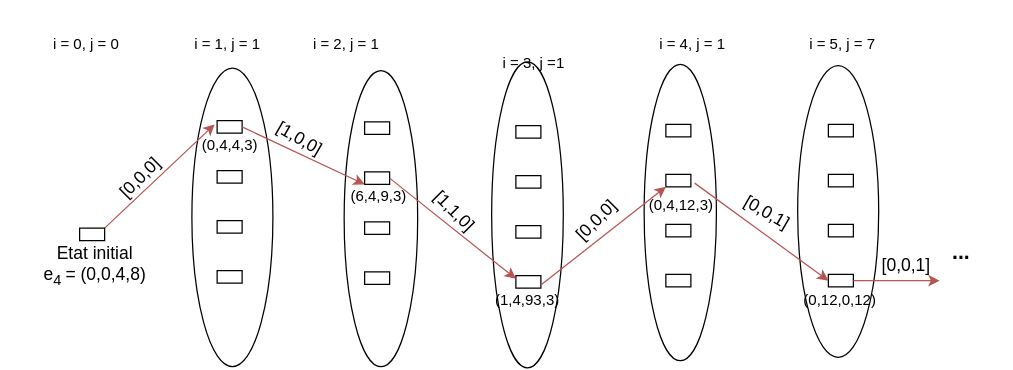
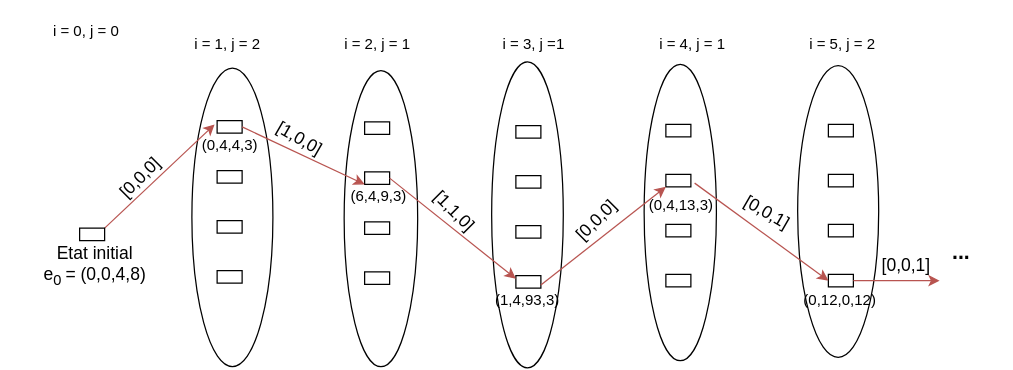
  <mxCell id="0" />
  <mxCell id="1" parent="0" />
  <mxCell id="2" value="" style="ellipse;whiteSpace=wrap;html=1;rotation=-90;" parent="1" vertex="1"><mxGeometry x="65.86" y="140.96" width="238.71" height="64.82" as="geometry" /></mxCell>
  <mxCell id="3" value="" style="rounded=0;whiteSpace=wrap;html=1;" parent="1" vertex="1"><mxGeometry x="173" y="96" width="20" height="10" as="geometry" /></mxCell>
  <mxCell id="4" value="" style="rounded=0;whiteSpace=wrap;html=1;" parent="1" vertex="1"><mxGeometry x="173" y="136" width="20" height="10" as="geometry" /></mxCell>
  <mxCell id="5" value="" style="rounded=0;whiteSpace=wrap;html=1;" parent="1" vertex="1"><mxGeometry x="173" y="176" width="20" height="10" as="geometry" /></mxCell>
  <mxCell id="6" value="" style="rounded=0;whiteSpace=wrap;html=1;" parent="1" vertex="1"><mxGeometry x="173" y="216" width="20" height="10" as="geometry" /></mxCell>
  <mxCell id="7" style="edgeStyle=none;rounded=0;orthogonalLoop=1;jettySize=auto;html=1;exitX=1;exitY=0;exitDx=0;exitDy=0;fillColor=#f8cecc;strokeColor=#b85450;" parent="1" source="8" edge="1"><mxGeometry relative="1" as="geometry"><mxPoint x="171" y="99" as="targetPoint" /></mxGeometry></mxCell>
  <mxCell id="8" value="" style="rounded=0;whiteSpace=wrap;html=1;" parent="1" vertex="1"><mxGeometry x="63" y="182" width="20" height="10" as="geometry" /></mxCell>
  <mxCell id="9" value="" style="ellipse;whiteSpace=wrap;html=1;rotation=-90;" parent="1" vertex="1"><mxGeometry x="185.63" y="145" width="236.8" height="58.81" as="geometry" /></mxCell>
  <mxCell id="10" value="" style="rounded=0;whiteSpace=wrap;html=1;" parent="1" vertex="1"><mxGeometry x="291" y="97" width="20" height="10" as="geometry" /></mxCell>
  <mxCell id="11" value="" style="rounded=0;whiteSpace=wrap;html=1;" parent="1" vertex="1"><mxGeometry x="291" y="137" width="20" height="10" as="geometry" /></mxCell>
  <mxCell id="12" value="" style="rounded=0;whiteSpace=wrap;html=1;" parent="1" vertex="1"><mxGeometry x="291" y="177" width="20" height="10" as="geometry" /></mxCell>
  <mxCell id="13" value="" style="rounded=0;whiteSpace=wrap;html=1;" parent="1" vertex="1"><mxGeometry x="291" y="217" width="20" height="10" as="geometry" /></mxCell>
  <mxCell id="14" value="" style="ellipse;whiteSpace=wrap;html=1;rotation=-90;" parent="1" vertex="1"><mxGeometry x="298.89" y="142.74" width="244.78" height="57.31" as="geometry" /></mxCell>
  <mxCell id="15" value="" style="rounded=0;whiteSpace=wrap;html=1;" parent="1" vertex="1"><mxGeometry x="412" y="100" width="20" height="10" as="geometry" /></mxCell>
  <mxCell id="16" value="" style="rounded=0;whiteSpace=wrap;html=1;" parent="1" vertex="1"><mxGeometry x="412" y="140" width="20" height="10" as="geometry" /></mxCell>
  <mxCell id="17" value="" style="rounded=0;whiteSpace=wrap;html=1;" parent="1" vertex="1"><mxGeometry x="412" y="180" width="20" height="10" as="geometry" /></mxCell>
  <mxCell id="18" value="" style="rounded=0;whiteSpace=wrap;html=1;" parent="1" vertex="1"><mxGeometry x="412" y="220" width="20" height="10" as="geometry" /></mxCell>
  <mxCell id="19" value="" style="ellipse;whiteSpace=wrap;html=1;rotation=-90;" parent="1" vertex="1"><mxGeometry x="425.01" y="140.61" width="237.03" height="57.81" as="geometry" /></mxCell>
  <mxCell id="20" value="" style="rounded=0;whiteSpace=wrap;html=1;" parent="1" vertex="1"><mxGeometry x="532" y="99" width="20" height="10" as="geometry" /></mxCell>
  <mxCell id="21" value="" style="rounded=0;whiteSpace=wrap;html=1;" parent="1" vertex="1"><mxGeometry x="532" y="139" width="20" height="10" as="geometry" /></mxCell>
  <mxCell id="22" value="" style="rounded=0;whiteSpace=wrap;html=1;" parent="1" vertex="1"><mxGeometry x="532" y="179" width="20" height="10" as="geometry" /></mxCell>
  <mxCell id="23" value="" style="rounded=0;whiteSpace=wrap;html=1;" parent="1" vertex="1"><mxGeometry x="532" y="219" width="20" height="10" as="geometry" /></mxCell>
- <mxCell id="24" value="i = 1, j = 1" style="text;html=1;align=center;verticalAlign=middle;resizable=0;points=[];autosize=1;" parent="1" vertex="1"><mxGeometry x="141" y="20" width="80" height="30" as="geometry" /></mxCell>
- <mxCell id="25" value="i = 2, j = 1" style="text;html=1;align=center;verticalAlign=middle;resizable=0;points=[];autosize=1;" parent="1" vertex="1"><mxGeometry x="236" y="20" width="80" height="30" as="geometry" /></mxCell>
- <mxCell id="26" value="i = 3, j =1" style="text;html=1;align=center;verticalAlign=middle;resizable=0;points=[];autosize=1;" parent="1" vertex="1"><mxGeometry x="391" y="35" width="70" height="30" as="geometry" /></mxCell>
+ <mxCell id="24" value="i = 1, j = 2" style="text;html=1;align=center;verticalAlign=middle;resizable=0;points=[];autosize=1;" parent="1" vertex="1"><mxGeometry x="141" y="20" width="80" height="30" as="geometry" /></mxCell>
+ <mxCell id="25" value="i = 2, j = 1" style="text;html=1;align=center;verticalAlign=middle;resizable=0;points=[];autosize=1;" parent="1" vertex="1"><mxGeometry x="261" y="20" width="80" height="30" as="geometry" /></mxCell>
+ <mxCell id="26" value="i = 3, j =1" style="text;html=1;align=center;verticalAlign=middle;resizable=0;points=[];autosize=1;" parent="1" vertex="1"><mxGeometry x="391" y="20" width="70" height="30" as="geometry" /></mxCell>
  <mxCell id="27" value="i = 4, j = 1" style="text;html=1;align=center;verticalAlign=middle;resizable=0;points=[];autosize=1;" parent="1" vertex="1"><mxGeometry x="512.63" y="20" width="80" height="30" as="geometry" /></mxCell>
- <mxCell id="28" value="&lt;font style=&quot;font-size: 14px;&quot;&gt;Etat initial &lt;br&gt;e&lt;sub&gt;4&amp;nbsp;&lt;/sub&gt;= (0,0,4,8)&lt;/font&gt;" style="text;html=1;align=center;verticalAlign=middle;resizable=0;points=[];autosize=1;" parent="1" vertex="1"><mxGeometry x="20" y="187" width="110" height="50" as="geometry" /></mxCell>
+ <mxCell id="28" value="&lt;font style=&quot;font-size: 14px;&quot;&gt;Etat initial &lt;br&gt;e&lt;sub&gt;0&amp;nbsp;&lt;/sub&gt;= (0,0,4,8)&lt;/font&gt;" style="text;html=1;align=center;verticalAlign=middle;resizable=0;points=[];autosize=1;" parent="1" vertex="1"><mxGeometry x="20" y="187" width="110" height="50" as="geometry" /></mxCell>
  <mxCell id="29" value="" style="ellipse;whiteSpace=wrap;html=1;rotation=-90;" parent="1" vertex="1"><mxGeometry x="553.17" y="136.27" width="233.35" height="64.82" as="geometry" /></mxCell>
  <mxCell id="30" value="" style="rounded=0;whiteSpace=wrap;html=1;" parent="1" vertex="1"><mxGeometry x="662" y="99" width="20" height="10" as="geometry" /></mxCell>
  <mxCell id="31" value="" style="rounded=0;whiteSpace=wrap;html=1;" parent="1" vertex="1"><mxGeometry x="662" y="139" width="20" height="10" as="geometry" /></mxCell>
  <mxCell id="32" value="" style="rounded=0;whiteSpace=wrap;html=1;" parent="1" vertex="1"><mxGeometry x="662" y="179" width="20" height="10" as="geometry" /></mxCell>
  <mxCell id="33" value="" style="rounded=0;whiteSpace=wrap;html=1;" parent="1" vertex="1"><mxGeometry x="662" y="219" width="20" height="10" as="geometry" /></mxCell>
- <mxCell id="34" value="i = 5, j = 7" style="text;html=1;align=center;verticalAlign=middle;resizable=0;points=[];autosize=1;" parent="1" vertex="1"><mxGeometry x="632.63" y="20" width="80" height="30" as="geometry" /></mxCell>
+ <mxCell id="34" value="i = 5, j = 2" style="text;html=1;align=center;verticalAlign=middle;resizable=0;points=[];autosize=1;" parent="1" vertex="1"><mxGeometry x="632.63" y="20" width="80" height="30" as="geometry" /></mxCell>
  <mxCell id="35" value="&lt;b&gt;&lt;font style=&quot;font-size: 17px;&quot;&gt;...&lt;/font&gt;&lt;/b&gt;" style="text;html=1;align=center;verticalAlign=middle;resizable=0;points=[];autosize=1;strokeColor=none;fillColor=none;" parent="1" vertex="1"><mxGeometry x="748" y="187" width="40" height="30" as="geometry" /></mxCell>
- <mxCell id="36" value="i = 0, j = 0" style="text;html=1;align=center;verticalAlign=middle;resizable=0;points=[];autosize=1;" parent="1" vertex="1"><mxGeometry x="28" y="20" width="80" height="30" as="geometry" /></mxCell>
+ <mxCell id="36" value="i = 0, j = 0" style="text;html=1;align=center;verticalAlign=middle;resizable=0;points=[];autosize=1;" parent="1" vertex="1"><mxGeometry x="28" y="10" width="80" height="30" as="geometry" /></mxCell>
  <mxCell id="37" style="edgeStyle=none;rounded=0;orthogonalLoop=1;jettySize=auto;html=1;exitX=1;exitY=0.5;exitDx=0;exitDy=0;fillColor=#f8cecc;strokeColor=#b85450;entryX=0;entryY=1;entryDx=0;entryDy=0;" parent="1" source="3" target="11" edge="1"><mxGeometry relative="1" as="geometry"><mxPoint x="93" y="192" as="sourcePoint" /><mxPoint x="291" y="149" as="targetPoint" /></mxGeometry></mxCell>
  <mxCell id="38" style="edgeStyle=none;rounded=0;orthogonalLoop=1;jettySize=auto;html=1;entryX=0;entryY=0.25;entryDx=0;entryDy=0;fillColor=#f8cecc;strokeColor=#b85450;" parent="1" target="18" edge="1"><mxGeometry relative="1" as="geometry"><mxPoint x="311" y="142" as="sourcePoint" /><mxPoint x="301" y="152" as="targetPoint" /></mxGeometry></mxCell>
  <mxCell id="39" style="edgeStyle=none;rounded=0;orthogonalLoop=1;jettySize=auto;html=1;entryX=0;entryY=1;entryDx=0;entryDy=0;fillColor=#f8cecc;strokeColor=#b85450;exitX=1;exitY=0.75;exitDx=0;exitDy=0;" parent="1" source="18" target="21" edge="1"><mxGeometry relative="1" as="geometry"><mxPoint x="321" y="152" as="sourcePoint" /><mxPoint x="422" y="233" as="targetPoint" /></mxGeometry></mxCell>
  <mxCell id="40" style="edgeStyle=none;rounded=0;orthogonalLoop=1;jettySize=auto;html=1;entryX=0;entryY=0.5;entryDx=0;entryDy=0;fillColor=#f8cecc;strokeColor=#b85450;exitX=0.664;exitY=-0.1;exitDx=0;exitDy=0;exitPerimeter=0;" parent="1" source="51" target="33" edge="1"><mxGeometry relative="1" as="geometry"><mxPoint x="442" y="238" as="sourcePoint" /><mxPoint x="542" y="274" as="targetPoint" /></mxGeometry></mxCell>
  <mxCell id="41" style="edgeStyle=none;rounded=0;orthogonalLoop=1;jettySize=auto;html=1;fillColor=#f8cecc;strokeColor=#b85450;exitX=1;exitY=0.5;exitDx=0;exitDy=0;" parent="1" source="33" edge="1"><mxGeometry relative="1" as="geometry"><mxPoint x="562" y="274" as="sourcePoint" /><mxPoint x="751" y="224" as="targetPoint" /></mxGeometry></mxCell>
  <mxCell id="42" value="&lt;font style=&quot;font-size: 14px;&quot;&gt;[0,0,0]&lt;/font&gt;" style="text;html=1;align=center;verticalAlign=middle;resizable=0;points=[];autosize=1;strokeColor=none;fillColor=none;rotation=-45;" parent="1" vertex="1"><mxGeometry x="81" y="127" width="60" height="30" as="geometry" /></mxCell>
  <mxCell id="43" value="&lt;font style=&quot;font-size: 14px;&quot;&gt;[1,0,0]&lt;/font&gt;" style="text;html=1;align=center;verticalAlign=middle;resizable=0;points=[];autosize=1;strokeColor=none;fillColor=none;rotation=30;" parent="1" vertex="1"><mxGeometry x="209" y="95" width="60" height="30" as="geometry" /></mxCell>
  <mxCell id="44" value="&lt;font style=&quot;font-size: 14px;&quot;&gt;[1,1,0]&lt;/font&gt;" style="text;html=1;align=center;verticalAlign=middle;resizable=0;points=[];autosize=1;strokeColor=none;fillColor=none;rotation=45;" parent="1" vertex="1"><mxGeometry x="333" y="153" width="60" height="30" as="geometry" /></mxCell>
  <mxCell id="45" value="&lt;font style=&quot;font-size: 14px;&quot;&gt;[0,0,0]&lt;/font&gt;" style="text;html=1;align=center;verticalAlign=middle;resizable=0;points=[];autosize=1;strokeColor=none;fillColor=none;rotation=-45;" parent="1" vertex="1"><mxGeometry x="446" y="161" width="60" height="30" as="geometry" /></mxCell>
  <mxCell id="46" value="&lt;font style=&quot;font-size: 14px;&quot;&gt;[0,0,1]&lt;/font&gt;" style="text;html=1;align=center;verticalAlign=middle;resizable=0;points=[];autosize=1;strokeColor=none;fillColor=none;rotation=30;" parent="1" vertex="1"><mxGeometry x="582.63" y="154" width="60" height="30" as="geometry" /></mxCell>
  <mxCell id="47" value="&lt;font style=&quot;font-size: 14px;&quot;&gt;[0,0,1]&lt;/font&gt;" style="text;html=1;align=center;verticalAlign=middle;resizable=0;points=[];autosize=1;strokeColor=none;fillColor=none;rotation=0;" parent="1" vertex="1"><mxGeometry x="694" y="197" width="60" height="30" as="geometry" /></mxCell>
  <mxCell id="48" value="(0,4,4,3)" style="text;html=1;align=center;verticalAlign=middle;resizable=0;points=[];autosize=1;strokeColor=none;fillColor=none;" parent="1" vertex="1"><mxGeometry x="148" y="101" width="70" height="30" as="geometry" /></mxCell>
  <mxCell id="49" value="(6,4,9,3)" style="text;html=1;align=center;verticalAlign=middle;resizable=0;points=[];autosize=1;strokeColor=none;fillColor=none;" parent="1" vertex="1"><mxGeometry x="267" y="142" width="70" height="30" as="geometry" /></mxCell>
  <mxCell id="50" value="(1,4,93,3)" style="text;html=1;align=center;verticalAlign=middle;resizable=0;points=[];autosize=1;strokeColor=none;fillColor=none;" parent="1" vertex="1"><mxGeometry x="386" y="225" width="70" height="30" as="geometry" /></mxCell>
- <mxCell id="51" value="(0,4,12,3)" style="text;html=1;align=center;verticalAlign=middle;resizable=0;points=[];autosize=1;strokeColor=none;fillColor=none;" parent="1" vertex="1"><mxGeometry x="508.53" y="149" width="70" height="30" as="geometry" /></mxCell>
+ <mxCell id="51" value="(0,4,13,3)" style="text;html=1;align=center;verticalAlign=middle;resizable=0;points=[];autosize=1;strokeColor=none;fillColor=none;" parent="1" vertex="1"><mxGeometry x="508.53" y="149" width="70" height="30" as="geometry" /></mxCell>
  <mxCell id="52" value="(0,12,0,12)" style="text;html=1;align=center;verticalAlign=middle;resizable=0;points=[];autosize=1;strokeColor=none;fillColor=none;" parent="1" vertex="1"><mxGeometry x="631" y="225" width="80" height="30" as="geometry" /></mxCell>
